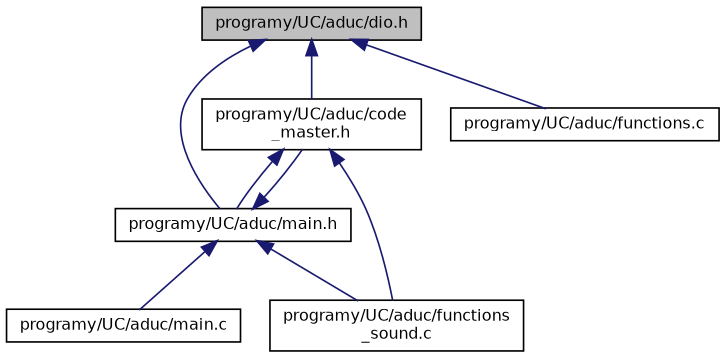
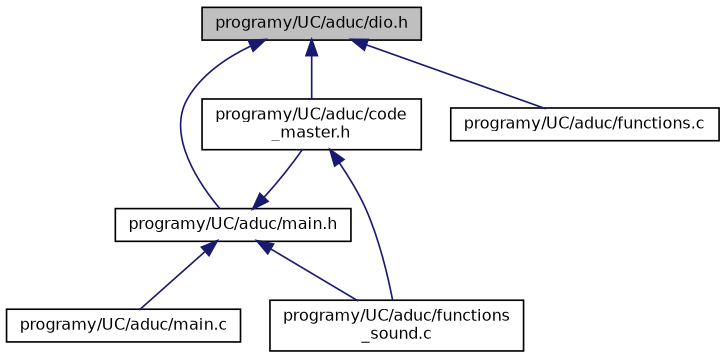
  digraph {
    node [color=black fillcolor=white fontname=Helvetica fontsize=10 shape=record style=filled]
    edge [color=midnightblue dir=back fontname=Helvetica fontsize=10 labelfontname=Helvetica labelfontsize=10 style=solid]
    n1 [fillcolor=grey75 fontcolor=black height=0.2 label="programy/UC/aduc/dio.h" width=0.4]
    n2 [height=0.2 label="programy/UC/aduc/code\l_master.h" width=0.4]
    n3 [height=0.2 label="programy/UC/aduc/main.h" width=0.4]
    n4 [height=0.2 label="programy/UC/aduc/functions.c" width=0.4]
    n5 [height=0.2 label="programy/UC/aduc/functions\l_sound.c" width=0.4]
    n6 [height=0.2 label="programy/UC/aduc/main.c" width=0.4]
    n1 -> n2
    n1 -> n3
    n1 -> n4
-   n2 -> n3
    n2 -> n5
    n3 -> n2
    n3 -> n5
    n3 -> n6
  }
